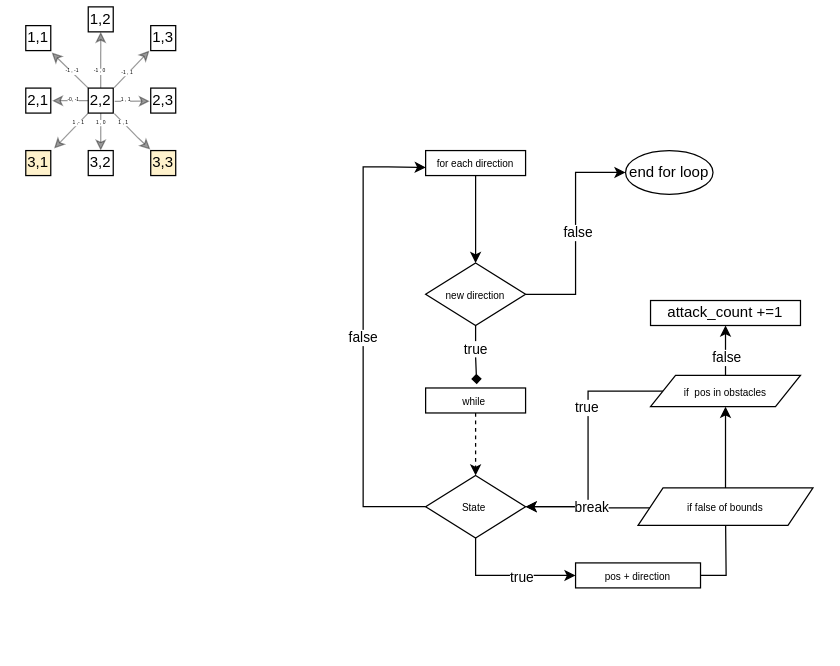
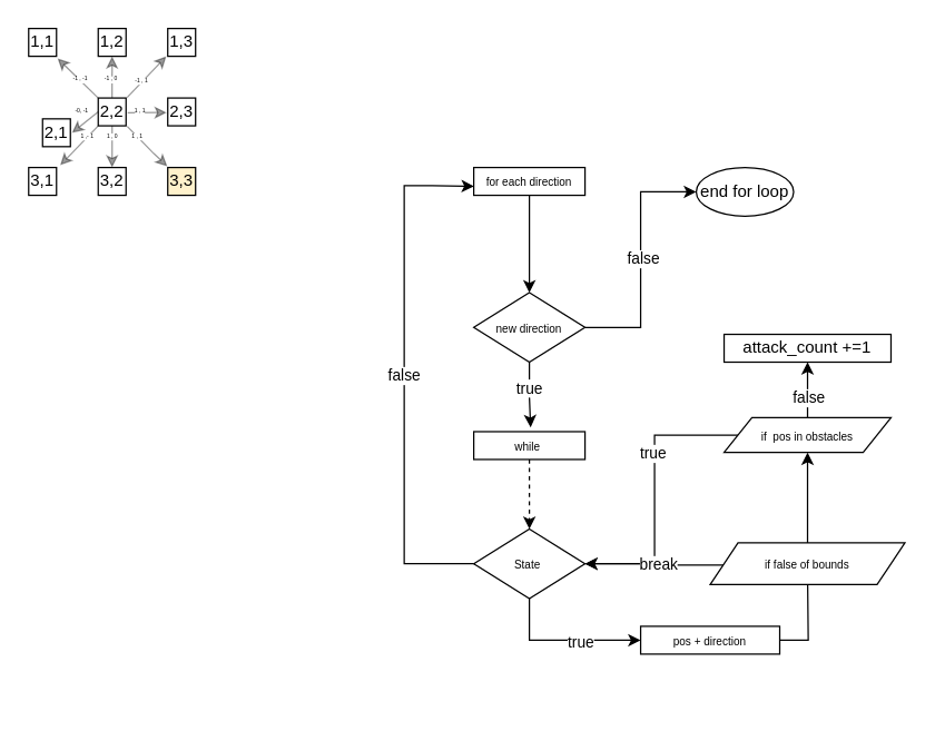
  <mxCell id="0" />
  <mxCell id="1" parent="0" />
  <mxCell id="2" value="1,1" style="whiteSpace=wrap;html=1;aspect=fixed;" vertex="1" parent="1"><mxGeometry x="20" y="20" width="20" height="20" as="geometry" /></mxCell>
- <mxCell id="3" value="1,2" style="whiteSpace=wrap;html=1;aspect=fixed;" vertex="1" parent="1"><mxGeometry x="70" y="5" width="20" height="20" as="geometry" /></mxCell>
- <mxCell id="4" value="2,1" style="whiteSpace=wrap;html=1;aspect=fixed;" vertex="1" parent="1"><mxGeometry x="20" y="70" width="20" height="20" as="geometry" /></mxCell>
+ <mxCell id="3" value="1,2" style="whiteSpace=wrap;html=1;aspect=fixed;" vertex="1" parent="1"><mxGeometry x="70" y="20" width="20" height="20" as="geometry" /></mxCell>
+ <mxCell id="4" value="2,1" style="whiteSpace=wrap;html=1;aspect=fixed;" vertex="1" parent="1"><mxGeometry x="30" y="85" width="20" height="20" as="geometry" /></mxCell>
  <mxCell id="5" value="2,2" style="whiteSpace=wrap;html=1;aspect=fixed;" vertex="1" parent="1"><mxGeometry x="70" y="70" width="20" height="20" as="geometry" /></mxCell>
  <mxCell id="6" value="1,3" style="whiteSpace=wrap;html=1;aspect=fixed;" vertex="1" parent="1"><mxGeometry x="120" y="20" width="20" height="20" as="geometry" /></mxCell>
  <mxCell id="7" value="2,3" style="whiteSpace=wrap;html=1;aspect=fixed;" vertex="1" parent="1"><mxGeometry x="120" y="70" width="20" height="20" as="geometry" /></mxCell>
  <mxCell id="8" value="3,3" style="whiteSpace=wrap;html=1;aspect=fixed;fillColor=#fff2cc;" vertex="1" parent="1"><mxGeometry x="120" y="120" width="20" height="20" as="geometry" /></mxCell>
  <mxCell id="9" value="3,2" style="whiteSpace=wrap;html=1;aspect=fixed;" vertex="1" parent="1"><mxGeometry x="70" y="120" width="20" height="20" as="geometry" /></mxCell>
- <mxCell id="10" value="3,1" style="whiteSpace=wrap;html=1;aspect=fixed;fillColor=#fff2cc;" vertex="1" parent="1"><mxGeometry x="20" y="120" width="20" height="20" as="geometry" /></mxCell>
+ <mxCell id="10" value="3,1" style="whiteSpace=wrap;html=1;aspect=fixed;" vertex="1" parent="1"><mxGeometry x="20" y="120" width="20" height="20" as="geometry" /></mxCell>
  <mxCell id="11" style="rounded=0;orthogonalLoop=1;jettySize=auto;html=1;exitX=1.045;exitY=1.022;exitDx=0;exitDy=0;entryX=-0.014;entryY=-0.042;entryDx=0;entryDy=0;entryPerimeter=0;strokeWidth=1;opacity=40;exitPerimeter=0;" edge="1" parent="1" source="5" target="8"><mxGeometry relative="1" as="geometry"><mxPoint x="100" y="80" as="sourcePoint" /><mxPoint x="119" y="99.8" as="targetPoint" /><Array as="points"><mxPoint x="110" y="110" /></Array></mxGeometry></mxCell>
  <mxCell id="12" style="rounded=0;orthogonalLoop=1;jettySize=auto;html=1;exitX=1.039;exitY=-0.019;exitDx=0;exitDy=0;strokeWidth=1;opacity=40;exitPerimeter=0;" edge="1" parent="1"><mxGeometry relative="1" as="geometry"><mxPoint x="90.78" y="69.62" as="sourcePoint" /><mxPoint x="119" y="40" as="targetPoint" /></mxGeometry></mxCell>
  <mxCell id="13" value="-1 , 1" style="edgeLabel;html=1;align=center;verticalAlign=middle;resizable=0;points=[];fontSize=4;" vertex="1" connectable="0" parent="12"><mxGeometry x="0.031" relative="1" as="geometry"><mxPoint x="-5" y="3" as="offset" /></mxGeometry></mxCell>
  <mxCell id="14" style="rounded=0;orthogonalLoop=1;jettySize=auto;html=1;strokeWidth=1;opacity=40;entryX=1.036;entryY=1.075;entryDx=0;entryDy=0;entryPerimeter=0;" edge="1" parent="1" target="2"><mxGeometry relative="1" as="geometry"><mxPoint x="70" y="70" as="sourcePoint" /><mxPoint x="99" y="40" as="targetPoint" /></mxGeometry></mxCell>
  <mxCell id="15" style="rounded=0;orthogonalLoop=1;jettySize=auto;html=1;strokeWidth=1;opacity=40;entryX=1.131;entryY=-0.081;entryDx=0;entryDy=0;entryPerimeter=0;" edge="1" parent="1" target="10"><mxGeometry relative="1" as="geometry"><mxPoint x="70" y="90" as="sourcePoint" /><mxPoint x="61" y="62" as="targetPoint" /></mxGeometry></mxCell>
  <mxCell id="16" style="rounded=0;orthogonalLoop=1;jettySize=auto;html=1;exitX=0;exitY=0.5;exitDx=0;exitDy=0;strokeWidth=1;opacity=40;entryX=1.053;entryY=0.505;entryDx=0;entryDy=0;entryPerimeter=0;" edge="1" parent="1" source="5" target="4"><mxGeometry relative="1" as="geometry"><mxPoint x="80" y="70" as="sourcePoint" /><mxPoint x="63" y="70" as="targetPoint" /></mxGeometry></mxCell>
  <mxCell id="17" style="rounded=0;orthogonalLoop=1;jettySize=auto;html=1;exitX=1.059;exitY=0.528;exitDx=0;exitDy=0;strokeWidth=1;opacity=40;entryX=-0.036;entryY=0.522;entryDx=0;entryDy=0;entryPerimeter=0;exitPerimeter=0;" edge="1" parent="1" source="5" target="7"><mxGeometry relative="1" as="geometry"><mxPoint x="90" y="80" as="sourcePoint" /><mxPoint x="71" y="80" as="targetPoint" /></mxGeometry></mxCell>
  <mxCell id="18" style="rounded=0;orthogonalLoop=1;jettySize=auto;html=1;exitX=0.5;exitY=1;exitDx=0;exitDy=0;strokeWidth=1;opacity=40;entryX=0.5;entryY=0;entryDx=0;entryDy=0;" edge="1" parent="1" source="5" target="9"><mxGeometry relative="1" as="geometry"><mxPoint x="101" y="91" as="sourcePoint" /><mxPoint x="129" y="90" as="targetPoint" /></mxGeometry></mxCell>
  <mxCell id="19" style="rounded=0;orthogonalLoop=1;jettySize=auto;html=1;exitX=0.5;exitY=1;exitDx=0;exitDy=0;strokeWidth=1;opacity=40;entryX=0.5;entryY=1;entryDx=0;entryDy=0;" edge="1" parent="1" target="3"><mxGeometry relative="1" as="geometry"><mxPoint x="79.96" y="70" as="sourcePoint" /><mxPoint x="79.96" y="100" as="targetPoint" /></mxGeometry></mxCell>
  <mxCell id="20" value="-1 , -1" style="edgeLabel;html=1;align=center;verticalAlign=middle;resizable=0;points=[];fontSize=4;" vertex="1" connectable="0" parent="1"><mxGeometry x="58.999" y="58.996" as="geometry"><mxPoint x="-2" y="-2" as="offset" /></mxGeometry></mxCell>
  <mxCell id="21" value="-0, -1" style="edgeLabel;html=1;align=center;verticalAlign=middle;resizable=0;points=[];fontSize=4;" vertex="1" connectable="0" parent="1"><mxGeometry x="56.999" y="80.996" as="geometry"><mxPoint x="1" y="-1" as="offset" /></mxGeometry></mxCell>
  <mxCell id="22" value="1 ,- 1" style="edgeLabel;html=1;align=center;verticalAlign=middle;resizable=0;points=[];fontSize=4;" vertex="1" connectable="0" parent="1"><mxGeometry x="59.999" y="99.996" as="geometry"><mxPoint x="2" y="-2" as="offset" /></mxGeometry></mxCell>
  <mxCell id="23" value="1 , 0" style="edgeLabel;html=1;align=center;verticalAlign=middle;resizable=0;points=[];fontSize=4;" vertex="1" connectable="0" parent="1"><mxGeometry x="77.999" y="99.996" as="geometry"><mxPoint x="2" y="-2" as="offset" /></mxGeometry></mxCell>
  <mxCell id="24" value="1 , 1" style="edgeLabel;html=1;align=center;verticalAlign=middle;resizable=0;points=[];fontSize=4;" vertex="1" connectable="0" parent="1"><mxGeometry x="95.999" y="99.996" as="geometry"><mxPoint x="2" y="-2" as="offset" /></mxGeometry></mxCell>
  <mxCell id="25" value="1 , 1" style="edgeLabel;html=1;align=center;verticalAlign=middle;resizable=0;points=[];fontSize=4;" vertex="1" connectable="0" parent="1"><mxGeometry x="97.999" y="81.996" as="geometry"><mxPoint x="2" y="-2" as="offset" /></mxGeometry></mxCell>
  <mxCell id="26" value="-1 , 0" style="edgeLabel;html=1;align=center;verticalAlign=middle;resizable=0;points=[];fontSize=4;" vertex="1" connectable="0" parent="1"><mxGeometry x="79.002" y="57.994" as="geometry"><mxPoint x="-1" y="-1" as="offset" /></mxGeometry></mxCell>
  <mxCell id="27" value="" style="edgeStyle=orthogonalEdgeStyle;rounded=0;orthogonalLoop=1;jettySize=auto;html=1;" edge="1" parent="1" source="28" target="33"><mxGeometry relative="1" as="geometry" /></mxCell>
  <mxCell id="28" value="&lt;font style=&quot;font-size: 8px;&quot;&gt;for each direction&lt;/font&gt;" style="whiteSpace=wrap;html=1;align=center;" vertex="1" parent="1"><mxGeometry x="340" y="120" width="80" height="20" as="geometry" /></mxCell>
  <mxCell id="29" value="" style="edgeStyle=orthogonalEdgeStyle;rounded=0;orthogonalLoop=1;jettySize=auto;html=1;entryX=0;entryY=0.5;entryDx=0;entryDy=0;" edge="1" parent="1" source="33" target="34"><mxGeometry relative="1" as="geometry"><mxPoint x="470" y="235" as="targetPoint" /></mxGeometry></mxCell>
  <mxCell id="30" value="false" style="edgeLabel;html=1;align=center;verticalAlign=middle;resizable=0;points=[];" vertex="1" connectable="0" parent="29"><mxGeometry x="0.018" y="-1" relative="1" as="geometry"><mxPoint as="offset" /></mxGeometry></mxCell>
- <mxCell id="31" style="edgeStyle=orthogonalEdgeStyle;rounded=0;orthogonalLoop=1;jettySize=auto;html=1;exitX=0.5;exitY=1;exitDx=0;exitDy=0;entryX=0.511;entryY=-0.154;entryDx=0;entryDy=0;entryPerimeter=0;endArrow=diamond;" edge="1" parent="1" source="33" target="36"><mxGeometry relative="1" as="geometry"><mxPoint x="380" y="300" as="targetPoint" /></mxGeometry></mxCell>
+ <mxCell id="31" style="edgeStyle=orthogonalEdgeStyle;rounded=0;orthogonalLoop=1;jettySize=auto;html=1;exitX=0.5;exitY=1;exitDx=0;exitDy=0;entryX=0.511;entryY=-0.154;entryDx=0;entryDy=0;entryPerimeter=0;" edge="1" parent="1" source="33" target="36"><mxGeometry relative="1" as="geometry"><mxPoint x="380" y="300" as="targetPoint" /></mxGeometry></mxCell>
  <mxCell id="32" value="true" style="edgeLabel;html=1;align=center;verticalAlign=middle;resizable=0;points=[];" vertex="1" connectable="0" parent="31"><mxGeometry x="-0.26" y="-1" relative="1" as="geometry"><mxPoint as="offset" /></mxGeometry></mxCell>
  <mxCell id="33" value="&lt;font style=&quot;font-size: 8px;&quot;&gt;new direction&lt;/font&gt;" style="rhombus;whiteSpace=wrap;html=1;" vertex="1" parent="1"><mxGeometry x="340" y="210" width="80" height="50" as="geometry" /></mxCell>
  <mxCell id="34" value="end for loop" style="ellipse;whiteSpace=wrap;html=1;" vertex="1" parent="1"><mxGeometry x="500" y="120" width="70" height="35" as="geometry" /></mxCell>
  <mxCell id="35" style="edgeStyle=orthogonalEdgeStyle;rounded=0;orthogonalLoop=1;jettySize=auto;html=1;entryX=0.5;entryY=0;entryDx=0;entryDy=0;dashed=1;" edge="1" parent="1" source="36" target="41"><mxGeometry relative="1" as="geometry"><mxPoint x="380" y="350" as="targetPoint" /></mxGeometry></mxCell>
  <mxCell id="36" value="&lt;font style=&quot;font-size: 8px;&quot;&gt;while&amp;nbsp;&lt;/font&gt;" style="whiteSpace=wrap;html=1;align=center;" vertex="1" parent="1"><mxGeometry x="340" y="310" width="80" height="20" as="geometry" /></mxCell>
  <mxCell id="37" style="edgeStyle=orthogonalEdgeStyle;rounded=0;orthogonalLoop=1;jettySize=auto;html=1;exitX=0.5;exitY=1;exitDx=0;exitDy=0;" edge="1" parent="1" source="41"><mxGeometry relative="1" as="geometry"><mxPoint x="460" y="460" as="targetPoint" /><Array as="points"><mxPoint x="380" y="460" /></Array></mxGeometry></mxCell>
  <mxCell id="38" value="true" style="edgeLabel;html=1;align=center;verticalAlign=middle;resizable=0;points=[];" vertex="1" connectable="0" parent="37"><mxGeometry x="0.191" y="-1" relative="1" as="geometry"><mxPoint as="offset" /></mxGeometry></mxCell>
  <mxCell id="39" style="edgeStyle=orthogonalEdgeStyle;rounded=0;orthogonalLoop=1;jettySize=auto;html=1;exitX=0;exitY=0.5;exitDx=0;exitDy=0;entryX=0.002;entryY=0.673;entryDx=0;entryDy=0;entryPerimeter=0;" edge="1" parent="1" source="41" target="28"><mxGeometry relative="1" as="geometry"><mxPoint x="320" y="120" as="targetPoint" /><Array as="points"><mxPoint x="290" y="405" /><mxPoint x="290" y="133" /><mxPoint x="310" y="133" /></Array></mxGeometry></mxCell>
  <mxCell id="40" value="false" style="edgeLabel;html=1;align=center;verticalAlign=middle;resizable=0;points=[];" vertex="1" connectable="0" parent="39"><mxGeometry x="-0.006" y="2" relative="1" as="geometry"><mxPoint x="1" y="-1" as="offset" /></mxGeometry></mxCell>
  <mxCell id="41" value="&lt;span style=&quot;font-size: 8px;&quot;&gt;State&amp;nbsp;&lt;/span&gt;" style="rhombus;whiteSpace=wrap;html=1;" vertex="1" parent="1"><mxGeometry x="340" y="380" width="80" height="50" as="geometry" /></mxCell>
  <mxCell id="42" style="edgeStyle=orthogonalEdgeStyle;rounded=0;orthogonalLoop=1;jettySize=auto;html=1;exitX=1;exitY=0.5;exitDx=0;exitDy=0;" edge="1" parent="1" source="43"><mxGeometry relative="1" as="geometry"><mxPoint x="580" y="410" as="targetPoint" /></mxGeometry></mxCell>
  <mxCell id="43" value="&lt;font style=&quot;font-size: 8px;&quot;&gt;pos + direction&lt;/font&gt;" style="whiteSpace=wrap;html=1;align=center;" vertex="1" parent="1"><mxGeometry x="460" y="450" width="100" height="20" as="geometry" /></mxCell>
  <mxCell id="44" style="edgeStyle=orthogonalEdgeStyle;rounded=0;orthogonalLoop=1;jettySize=auto;html=1;exitX=0;exitY=0.5;exitDx=0;exitDy=0;" edge="1" parent="1" source="46"><mxGeometry relative="1" as="geometry"><mxPoint x="420" y="405" as="targetPoint" /><Array as="points"><mxPoint x="520" y="406" /><mxPoint x="465" y="406" /></Array></mxGeometry></mxCell>
  <mxCell id="45" value="" style="edgeStyle=orthogonalEdgeStyle;rounded=0;orthogonalLoop=1;jettySize=auto;html=1;" edge="1" parent="1" source="46" target="51"><mxGeometry relative="1" as="geometry" /></mxCell>
  <mxCell id="46" value="&lt;font style=&quot;font-size: 8px;&quot;&gt;if false of bounds&lt;/font&gt;" style="shape=parallelogram;perimeter=parallelogramPerimeter;whiteSpace=wrap;html=1;fixedSize=1;" vertex="1" parent="1"><mxGeometry x="510" y="390" width="140" height="30" as="geometry" /></mxCell>
  <mxCell id="47" style="edgeStyle=orthogonalEdgeStyle;rounded=0;orthogonalLoop=1;jettySize=auto;html=1;exitX=0;exitY=0.5;exitDx=0;exitDy=0;entryX=1;entryY=0.5;entryDx=0;entryDy=0;" edge="1" parent="1" source="51" target="41"><mxGeometry relative="1" as="geometry"><Array as="points"><mxPoint x="470" y="313" /><mxPoint x="470" y="405" /></Array></mxGeometry></mxCell>
  <mxCell id="48" value="true" style="edgeLabel;html=1;align=center;verticalAlign=middle;resizable=0;points=[];" vertex="1" connectable="0" parent="47"><mxGeometry x="-0.277" y="-2" relative="1" as="geometry"><mxPoint as="offset" /></mxGeometry></mxCell>
  <mxCell id="49" style="edgeStyle=orthogonalEdgeStyle;rounded=0;orthogonalLoop=1;jettySize=auto;html=1;exitX=0.5;exitY=0;exitDx=0;exitDy=0;" edge="1" parent="1" source="51" target="53"><mxGeometry relative="1" as="geometry"><mxPoint x="580.048" y="260" as="targetPoint" /></mxGeometry></mxCell>
  <mxCell id="50" value="false" style="edgeLabel;html=1;align=center;verticalAlign=middle;resizable=0;points=[];" vertex="1" connectable="0" parent="49"><mxGeometry x="-0.24" relative="1" as="geometry"><mxPoint as="offset" /></mxGeometry></mxCell>
  <mxCell id="51" value="&lt;font style=&quot;font-size: 8px;&quot;&gt;if&amp;nbsp; pos in obstacles&lt;/font&gt;" style="shape=parallelogram;perimeter=parallelogramPerimeter;whiteSpace=wrap;html=1;fixedSize=1;" vertex="1" parent="1"><mxGeometry x="520" y="300" width="120" height="25" as="geometry" /></mxCell>
  <mxCell id="52" value="break" style="edgeLabel;html=1;align=center;verticalAlign=middle;resizable=0;points=[];" vertex="1" connectable="0" parent="1"><mxGeometry x="480.004" y="510.004" as="geometry"><mxPoint x="-8" y="-105" as="offset" /></mxGeometry></mxCell>
  <mxCell id="53" value="attack_count +=1" style="rounded=0;whiteSpace=wrap;html=1;" vertex="1" parent="1"><mxGeometry x="520" y="240" width="120" height="20" as="geometry" /></mxCell>
